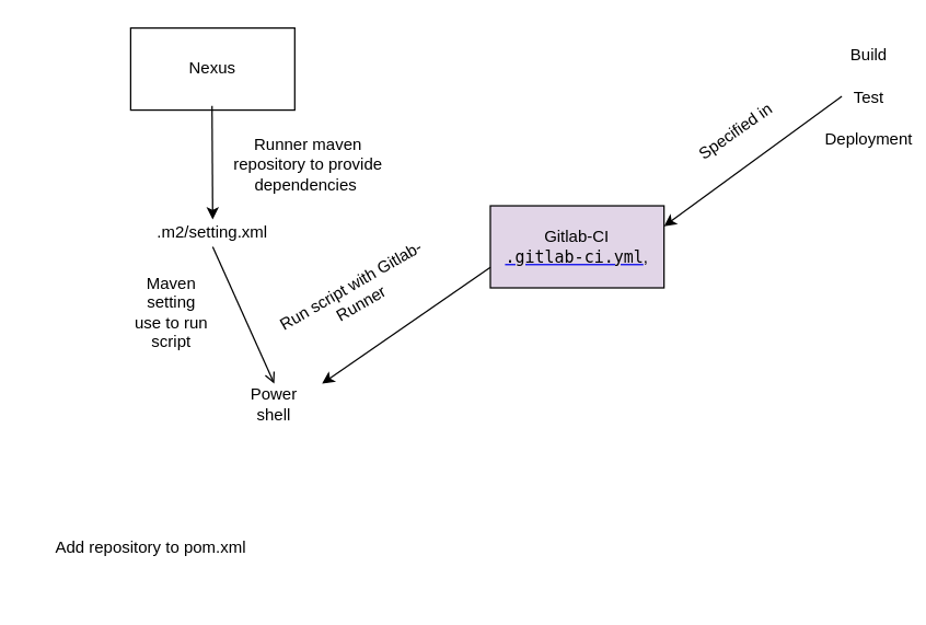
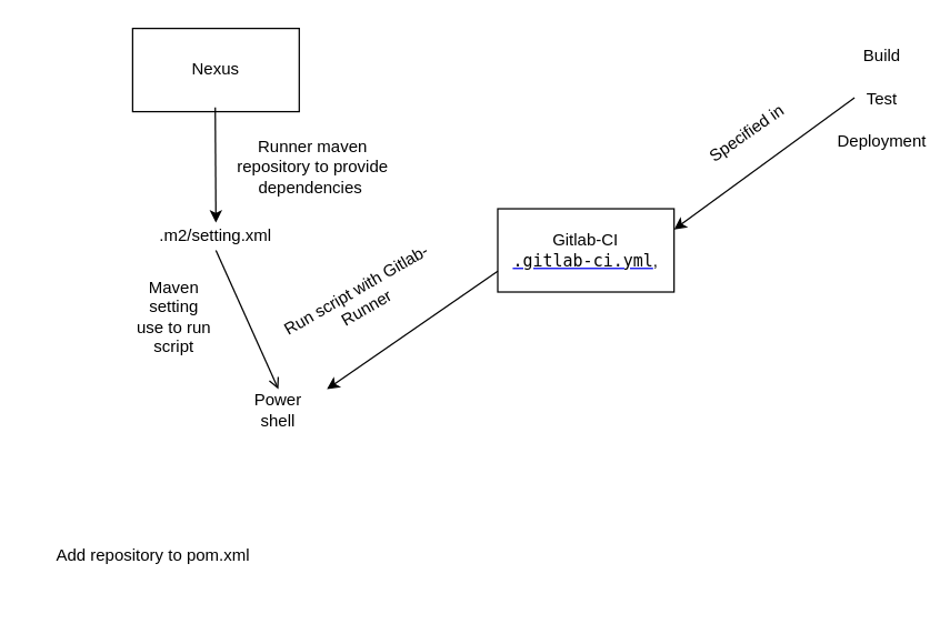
  <mxCell id="0" />
  <mxCell id="1" parent="0" />
- <mxCell id="2" value="Gitlab-CI&lt;br&gt;&lt;a href=&quot;https://docs.gitlab.com/ee/ci/yaml/README.html&quot;&gt;&lt;code&gt;&lt;font color=&quot;#000000&quot;&gt;.gitlab-ci.yml&lt;/font&gt;&lt;/code&gt;&lt;/a&gt;&lt;span&gt;,&lt;/span&gt;&lt;br&gt;" style="rounded=0;whiteSpace=wrap;html=1;fillColor=#e1d5e7;" vertex="1" parent="1"><mxGeometry x="358" y="150" width="127" height="60" as="geometry" /></mxCell>
+ <mxCell id="2" value="Gitlab-CI&lt;br&gt;&lt;a href=&quot;https://docs.gitlab.com/ee/ci/yaml/README.html&quot;&gt;&lt;code&gt;&lt;font color=&quot;#000000&quot;&gt;.gitlab-ci.yml&lt;/font&gt;&lt;/code&gt;&lt;/a&gt;&lt;span&gt;,&lt;/span&gt;&lt;br&gt;" style="rounded=0;whiteSpace=wrap;html=1;" vertex="1" parent="1"><mxGeometry x="358" y="150" width="127" height="60" as="geometry" /></mxCell>
  <mxCell id="3" value="Build" style="text;html=1;strokeColor=none;fillColor=none;align=center;verticalAlign=middle;whiteSpace=wrap;rounded=0;" vertex="1" parent="1"><mxGeometry x="615" y="30" width="40" height="20" as="geometry" /></mxCell>
  <mxCell id="4" value="Test" style="text;html=1;strokeColor=none;fillColor=none;align=center;verticalAlign=middle;whiteSpace=wrap;rounded=0;" vertex="1" parent="1"><mxGeometry x="615" y="61" width="40" height="20" as="geometry" /></mxCell>
  <mxCell id="5" value="Deployment" style="text;html=1;strokeColor=none;fillColor=none;align=center;verticalAlign=middle;whiteSpace=wrap;rounded=0;" vertex="1" parent="1"><mxGeometry x="615" y="92" width="40" height="20" as="geometry" /></mxCell>
  <mxCell id="6" value="" style="endArrow=classic;html=1;entryX=1;entryY=0.25;entryDx=0;entryDy=0;" edge="1" parent="1" target="2"><mxGeometry width="50" height="50" relative="1" as="geometry"><mxPoint x="615" y="70" as="sourcePoint" /><mxPoint x="405" y="230" as="targetPoint" /></mxGeometry></mxCell>
  <mxCell id="7" value="Specified in" style="text;html=1;strokeColor=none;fillColor=none;align=center;verticalAlign=middle;whiteSpace=wrap;rounded=0;rotation=-35;direction=north;" vertex="1" parent="1"><mxGeometry x="485" y="81" width="105" height="29" as="geometry" /></mxCell>
  <mxCell id="8" value="" style="endArrow=classic;html=1;exitX=0;exitY=0.75;exitDx=0;exitDy=0;" edge="1" parent="1" source="2"><mxGeometry width="50" height="50" relative="1" as="geometry"><mxPoint x="355" y="280" as="sourcePoint" /><mxPoint x="235" y="280" as="targetPoint" /></mxGeometry></mxCell>
  <mxCell id="9" value="Run script with Gitlab-Runner" style="text;html=1;strokeColor=none;fillColor=none;align=center;verticalAlign=middle;whiteSpace=wrap;rounded=0;rotation=-30;" vertex="1" parent="1"><mxGeometry x="195" y="190" width="130" height="50" as="geometry" /></mxCell>
  <mxCell id="10" value="Power shell" style="text;html=1;strokeColor=none;fillColor=none;align=center;verticalAlign=middle;whiteSpace=wrap;rounded=0;" vertex="1" parent="1"><mxGeometry x="175" y="280" width="50" height="30" as="geometry" /></mxCell>
  <mxCell id="11" value="Nexus" style="rounded=0;whiteSpace=wrap;html=1;" vertex="1" parent="1"><mxGeometry x="95" y="20" width="120" height="60" as="geometry" /></mxCell>
  <mxCell id="12" value="" style="endArrow=classic;html=1;" edge="1" parent="1"><mxGeometry width="50" height="50" relative="1" as="geometry"><mxPoint x="154.5" y="77" as="sourcePoint" /><mxPoint x="155" y="160" as="targetPoint" /></mxGeometry></mxCell>
  <mxCell id="13" value="Runner maven repository to provide dependencies&amp;nbsp;" style="text;html=1;strokeColor=none;fillColor=none;align=center;verticalAlign=middle;whiteSpace=wrap;rounded=0;" vertex="1" parent="1"><mxGeometry x="160" y="90" width="130" height="60" as="geometry" /></mxCell>
  <mxCell id="14" value=".m2/setting.xml" style="text;html=1;strokeColor=none;fillColor=none;align=center;verticalAlign=middle;whiteSpace=wrap;rounded=0;" vertex="1" parent="1"><mxGeometry x="120" y="160" width="70" height="20" as="geometry" /></mxCell>
  <mxCell id="15" value="" style="endArrow=open;html=1;exitX=0.5;exitY=1;exitDx=0;exitDy=0;entryX=0.5;entryY=0;entryDx=0;entryDy=0;" edge="1" parent="1" source="14" target="10"><mxGeometry width="50" height="50" relative="1" as="geometry"><mxPoint x="95" y="380" as="sourcePoint" /><mxPoint x="95" y="430" as="targetPoint" /></mxGeometry></mxCell>
  <mxCell id="16" value="Maven setting use to run script" style="text;html=1;strokeColor=none;fillColor=none;align=center;verticalAlign=middle;whiteSpace=wrap;rounded=0;" vertex="1" parent="1"><mxGeometry x="95" y="205" width="60" height="45" as="geometry" /></mxCell>
  <mxCell id="17" value="Add repository to pom.xml" style="text;html=1;strokeColor=none;fillColor=none;align=center;verticalAlign=middle;whiteSpace=wrap;rounded=0;" vertex="1" parent="1"><mxGeometry x="20" y="365" width="180" height="70" as="geometry" /></mxCell>
